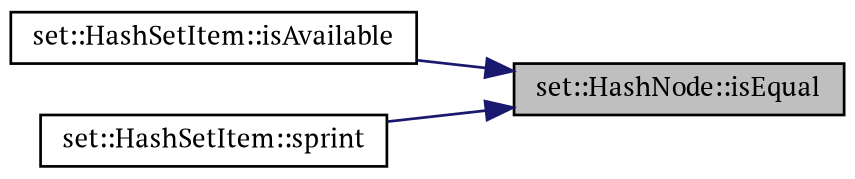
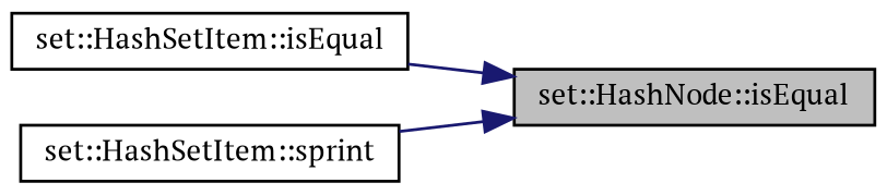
  digraph {
    fontname="PT Serif"
    rankdir=RL
    node [color=black fillcolor=white fontname="PT Serif" fontsize=10 shape=record style=filled]
    edge [color=midnightblue dir=back fontname="PT Serif" fontsize=10 labelfontname=Helvetica labelfontsize=10 style=solid]
    n1 [fillcolor=grey75 fontcolor=black height=0.2 label="set::HashNode::isEqual" width=0.4]
-   n2 [height=0.2 label="set::HashSetItem::isAvailable" width=0.4]
+   n2 [height=0.2 label="set::HashSetItem::isEqual" width=0.4]
    n3 [height=0.2 label="set::HashSetItem::sprint" width=0.4]
    n1 -> n2
    n1 -> n3
  }
